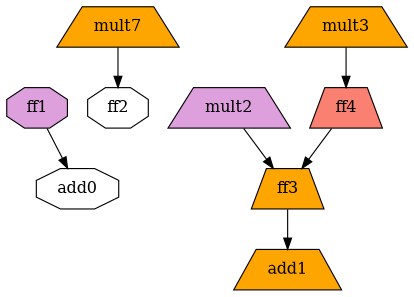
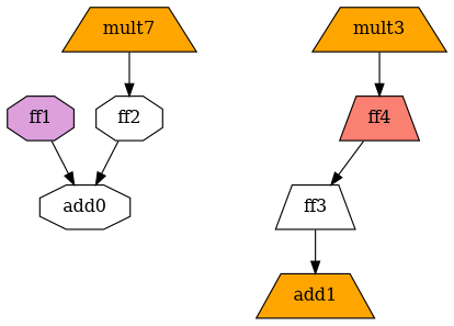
  digraph {
    node [fillcolor=white shape=trapezium style=filled]
    n1 [fillcolor=plum label=ff1 shape=octagon]
    n2 [label=add0 shape=octagon]
    n3 [fillcolor=orange label=mult7]
    n4 [label=ff2 shape=octagon]
-   n5 [fillcolor=plum label=mult2]
-   n6 [fillcolor=orange label=ff3]
+   n6 [label=ff3]
    n7 [fillcolor=orange label=add1]
    n8 [fillcolor=orange label=mult3]
    n9 [fillcolor=salmon label=ff4]
    n1 -> n2
    n3 -> n4
-   n5 -> n6
+   n4 -> n2
    n6 -> n7
    n8 -> n9
    n9 -> n6
  }
